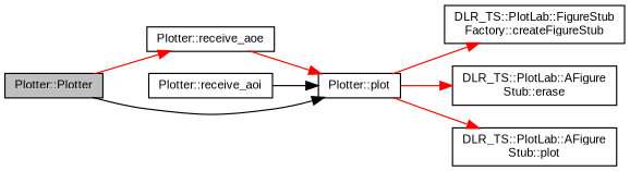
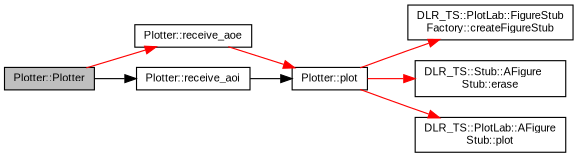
  digraph {
    fontname="Liberation Sans"
    rankdir=LR
    node [color=black fillcolor=white fontname="Liberation Sans" fontsize=10 shape=record style=filled]
    edge [color=red fontname="Liberation Sans" fontsize=10 labelfontname=Helvetica labelfontsize=10 style=solid]
    n1 [fillcolor=grey75 fontcolor=black height=0.2 label="Plotter::Plotter" width=0.4]
    n2 [height=0.2 label="Plotter::receive_aoe" width=0.4]
    n3 [height=0.2 label="Plotter::receive_aoi" width=0.4]
    n4 [height=0.2 label="DLR_TS::PlotLab::FigureStub\lFactory::createFigureStub" width=0.4]
    n5 [height=0.2 label="Plotter::plot" width=0.4]
-   n6 [height=0.2 label="DLR_TS::PlotLab::AFigure\lStub::erase" width=0.4]
+   n6 [height=0.2 label="DLR_TS::Stub::AFigure\lStub::erase" width=0.4]
    n7 [height=0.2 label="DLR_TS::PlotLab::AFigure\lStub::plot" width=0.4]
    n1 -> n2
-   n1 -> n5 [color=black]
+   n1 -> n3 [color=black]
    n2 -> n5
    n3 -> n5 [color=black]
    n5 -> n4
    n5 -> n6
    n5 -> n7
  }
